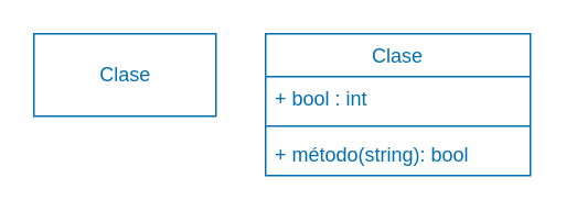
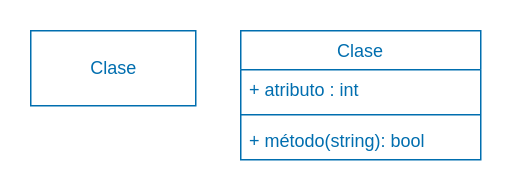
  <mxCell id="0" />
  <mxCell id="1" parent="0" />
  <mxCell id="2" value="Clase" style="swimlane;fontStyle=0;align=center;verticalAlign=top;childLayout=stackLayout;horizontal=1;startSize=26;horizontalStack=0;resizeParent=1;resizeParentMax=0;resizeLast=0;collapsible=1;marginBottom=0;fillColor=none;fontColor=#006EAF;strokeColor=#006EAF;swimlaneLine=1;" parent="1" vertex="1"><mxGeometry x="160" y="20" width="160" height="86" as="geometry"><mxRectangle x="300" y="100" width="70" height="30" as="alternateBounds" /></mxGeometry></mxCell>
- <mxCell id="3" value="+ bool : int" style="text;strokeColor=none;fillColor=none;align=left;verticalAlign=top;spacingLeft=4;spacingRight=4;overflow=hidden;rotatable=0;points=[[0,0.5],[1,0.5]];portConstraint=eastwest;fontColor=#006EAF;gradientColor=none;labelBackgroundColor=none;" parent="2" vertex="1"><mxGeometry y="26" width="160" height="26" as="geometry" /></mxCell>
+ <mxCell id="3" value="+ atributo : int" style="text;strokeColor=none;fillColor=none;align=left;verticalAlign=top;spacingLeft=4;spacingRight=4;overflow=hidden;rotatable=0;points=[[0,0.5],[1,0.5]];portConstraint=eastwest;fontColor=#006EAF;gradientColor=none;labelBackgroundColor=none;" parent="2" vertex="1"><mxGeometry y="26" width="160" height="26" as="geometry" /></mxCell>
  <mxCell id="4" value="" style="line;strokeWidth=1;fillColor=#1ba1e2;align=left;verticalAlign=middle;spacingTop=-1;spacingLeft=3;spacingRight=3;rotatable=0;labelPosition=right;points=[];portConstraint=eastwest;strokeColor=#006EAF;fontColor=#006EAF;" parent="2" vertex="1"><mxGeometry y="52" width="160" height="8" as="geometry" /></mxCell>
  <mxCell id="5" value="+ método(string): bool" style="text;strokeColor=none;fillColor=none;align=left;verticalAlign=top;spacingLeft=4;spacingRight=4;overflow=hidden;rotatable=0;points=[[0,0.5],[1,0.5]];portConstraint=eastwest;fontColor=#006EAF;" parent="2" vertex="1"><mxGeometry y="60" width="160" height="26" as="geometry" /></mxCell>
  <mxCell id="6" value="Clase" style="html=1;fillColor=none;fontColor=#006EAF;strokeColor=#006EAF;" parent="1" vertex="1"><mxGeometry x="20" y="20" width="110" height="50" as="geometry" /></mxCell>
